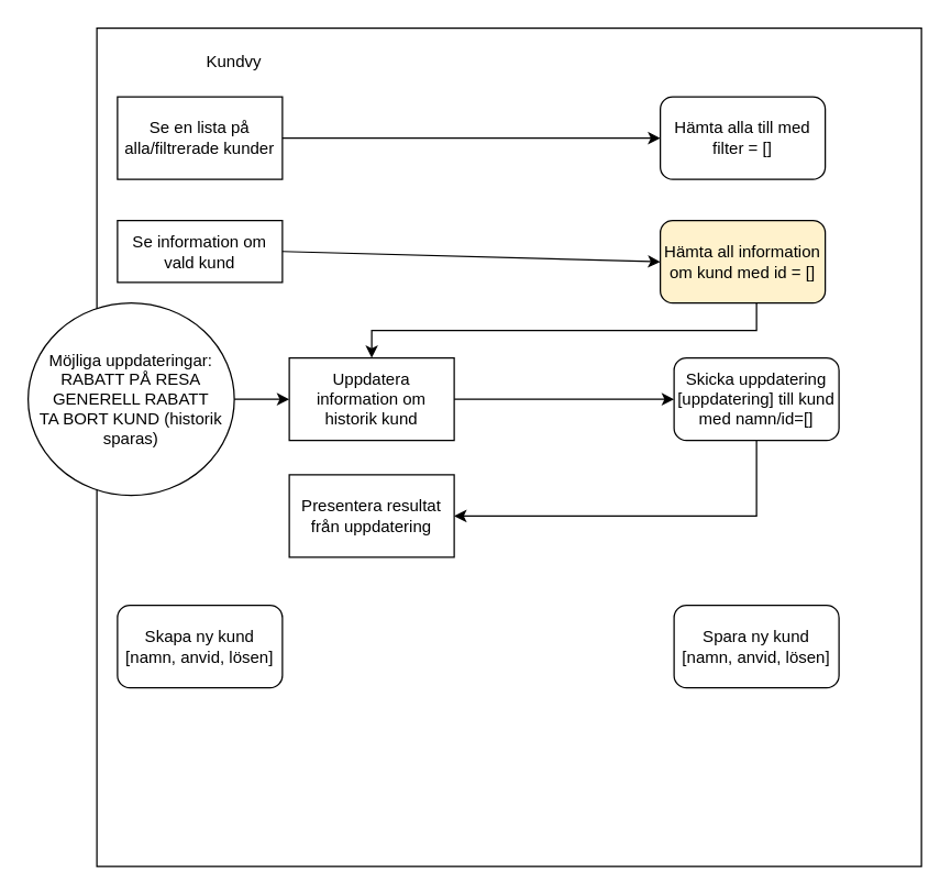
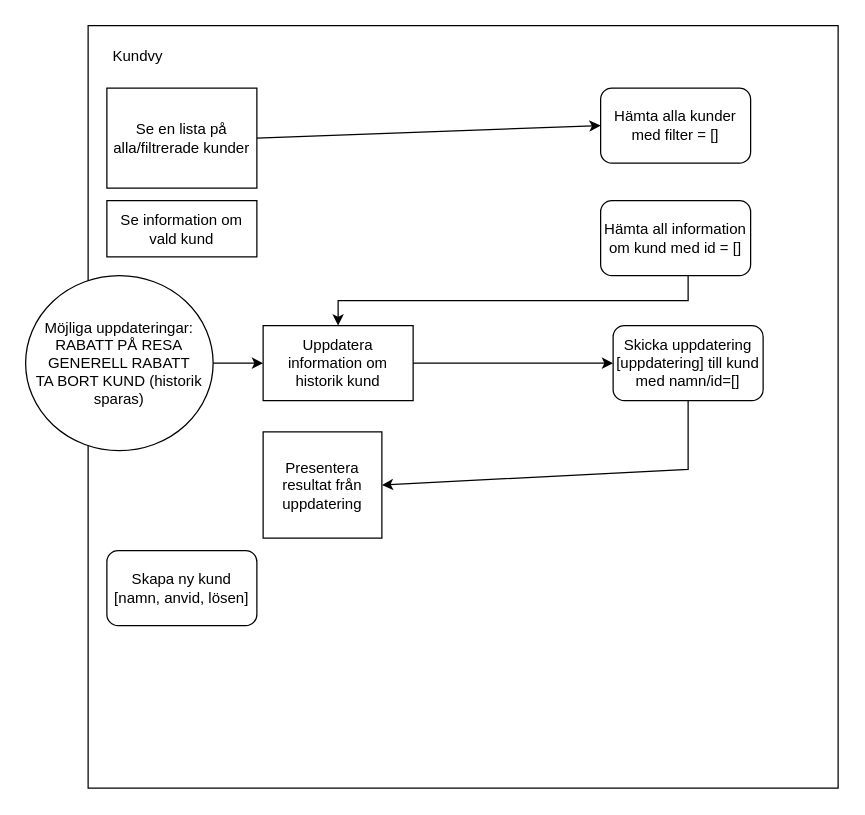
  <mxCell id="0" />
  <mxCell id="1" parent="0" />
  <mxCell id="2" value="" style="rounded=0;whiteSpace=wrap;html=1;" parent="1" vertex="1"><mxGeometry x="70" y="20" width="600" height="610" as="geometry" /></mxCell>
- <mxCell id="3" value="Kundvy" style="text;html=1;strokeColor=none;fillColor=none;align=center;verticalAlign=middle;whiteSpace=wrap;rounded=0;" parent="1" vertex="1"><mxGeometry x="140" y="30" width="60" height="30" as="geometry" /></mxCell>
- <mxCell id="4" value="Se en lista på alla/filtrerade kunder" style="rounded=0;whiteSpace=wrap;html=1;" parent="1" vertex="1"><mxGeometry x="85" y="70" width="120" height="60" as="geometry" /></mxCell>
- <mxCell id="5" value="Hämta alla till med filter = []" style="rounded=1;whiteSpace=wrap;html=1;" parent="1" vertex="1"><mxGeometry x="480" y="70" width="120" height="60" as="geometry" /></mxCell>
+ <mxCell id="3" value="Kundvy" style="text;html=1;strokeColor=none;fillColor=none;align=center;verticalAlign=middle;whiteSpace=wrap;rounded=0;" parent="1" vertex="1"><mxGeometry x="80" y="30" width="60" height="30" as="geometry" /></mxCell>
+ <mxCell id="4" value="Se en lista på alla/filtrerade kunder" style="rounded=0;whiteSpace=wrap;html=1;" parent="1" vertex="1"><mxGeometry x="85" y="70" width="120" height="80" as="geometry" /></mxCell>
+ <mxCell id="5" value="Hämta alla kunder med filter = []" style="rounded=1;whiteSpace=wrap;html=1;" parent="1" vertex="1"><mxGeometry x="480" y="70" width="120" height="60" as="geometry" /></mxCell>
  <mxCell id="6" value="" style="endArrow=classic;html=1;rounded=0;exitX=1;exitY=0.5;exitDx=0;exitDy=0;entryX=0;entryY=0.5;entryDx=0;entryDy=0;" parent="1" source="4" target="5" edge="1"><mxGeometry width="50" height="50" relative="1" as="geometry"><mxPoint x="650" y="-100" as="sourcePoint" /><mxPoint x="700" y="-150" as="targetPoint" /></mxGeometry></mxCell>
  <mxCell id="7" value="Se information om vald kund" style="rounded=0;whiteSpace=wrap;html=1;" parent="1" vertex="1"><mxGeometry x="85" y="160" width="120" height="45" as="geometry" /></mxCell>
- <mxCell id="8" value="Hämta all information om kund med id = []" style="rounded=1;whiteSpace=wrap;html=1;fillColor=#fff2cc;" parent="1" vertex="1"><mxGeometry x="480" y="160" width="120" height="60" as="geometry" /></mxCell>
- <mxCell id="9" value="" style="endArrow=classic;html=1;rounded=0;exitX=1;exitY=0.5;exitDx=0;exitDy=0;entryX=0;entryY=0.5;entryDx=0;entryDy=0;" parent="1" source="7" target="8" edge="1"><mxGeometry width="50" height="50" relative="1" as="geometry"><mxPoint x="650" y="-10" as="sourcePoint" /><mxPoint x="700" y="-60" as="targetPoint" /></mxGeometry></mxCell>
+ <mxCell id="8" value="Hämta all information om kund med id = []" style="rounded=1;whiteSpace=wrap;html=1;" parent="1" vertex="1"><mxGeometry x="480" y="160" width="120" height="60" as="geometry" /></mxCell>
  <mxCell id="10" value="Uppdatera information om historik kund" style="rounded=0;whiteSpace=wrap;html=1;" parent="1" vertex="1"><mxGeometry x="210" y="260" width="120" height="60" as="geometry" /></mxCell>
  <mxCell id="11" value="" style="endArrow=classic;html=1;rounded=0;exitX=0.5;exitY=1;exitDx=0;exitDy=0;entryX=0.5;entryY=0;entryDx=0;entryDy=0;" parent="1" target="10" edge="1"><mxGeometry width="50" height="50" relative="1" as="geometry"><mxPoint x="550" y="220" as="sourcePoint" /><mxPoint x="420" y="280" as="targetPoint" /><Array as="points"><mxPoint x="550" y="240" /><mxPoint x="270" y="240" /></Array></mxGeometry></mxCell>
  <mxCell id="12" value="Skicka uppdatering [uppdatering] till kund med namn/id=[]" style="rounded=1;whiteSpace=wrap;html=1;" parent="1" vertex="1"><mxGeometry x="490" y="260" width="120" height="60" as="geometry" /></mxCell>
  <mxCell id="13" value="" style="endArrow=classic;html=1;rounded=0;exitX=1;exitY=0.5;exitDx=0;exitDy=0;entryX=0;entryY=0.5;entryDx=0;entryDy=0;" parent="1" source="10" target="12" edge="1"><mxGeometry width="50" height="50" relative="1" as="geometry"><mxPoint x="370" y="300" as="sourcePoint" /><mxPoint x="420" y="250" as="targetPoint" /></mxGeometry></mxCell>
- <mxCell id="14" value="Presentera resultat från uppdatering" style="rounded=0;whiteSpace=wrap;html=1;" parent="1" vertex="1"><mxGeometry x="210" y="345" width="120" height="60" as="geometry" /></mxCell>
+ <mxCell id="14" value="Presentera resultat från uppdatering" style="rounded=0;whiteSpace=wrap;html=1;" parent="1" vertex="1"><mxGeometry x="210" y="345" width="95" height="85" as="geometry" /></mxCell>
  <mxCell id="15" value="" style="endArrow=classic;html=1;rounded=0;exitX=0.5;exitY=1;exitDx=0;exitDy=0;entryX=1;entryY=0.5;entryDx=0;entryDy=0;" parent="1" source="12" target="14" edge="1"><mxGeometry width="50" height="50" relative="1" as="geometry"><mxPoint x="370" y="280" as="sourcePoint" /><mxPoint x="420" y="230" as="targetPoint" /><Array as="points"><mxPoint x="550" y="375" /></Array></mxGeometry></mxCell>
  <mxCell id="16" value="Möjliga uppdateringar:&lt;br&gt;RABATT PÅ RESA&lt;br&gt;&lt;div&gt;GENERELL RABATT&lt;/div&gt;&lt;div&gt;TA BORT KUND (historik sparas)&lt;br&gt;&lt;/div&gt;" style="ellipse;whiteSpace=wrap;html=1;" parent="1" vertex="1"><mxGeometry x="20" y="220" width="150" height="140" as="geometry" /></mxCell>
  <mxCell id="17" value="" style="endArrow=classic;html=1;rounded=0;exitX=1;exitY=0.5;exitDx=0;exitDy=0;entryX=0;entryY=0.5;entryDx=0;entryDy=0;" parent="1" source="16" edge="1"><mxGeometry width="50" height="50" relative="1" as="geometry"><mxPoint x="370" y="250" as="sourcePoint" /><mxPoint x="210" y="290" as="targetPoint" /></mxGeometry></mxCell>
  <mxCell id="18" value="Skapa ny kund [namn, anvid, lösen]" style="whiteSpace=wrap;html=1;rounded=1;" parent="1" vertex="1"><mxGeometry x="85" y="440" width="120" height="60" as="geometry" /></mxCell>
- <mxCell id="19" value="Spara ny kund &lt;br&gt;[namn, anvid, lösen]" style="rounded=1;whiteSpace=wrap;html=1;" parent="1" vertex="1"><mxGeometry x="490" y="440" width="120" height="60" as="geometry" /></mxCell>
